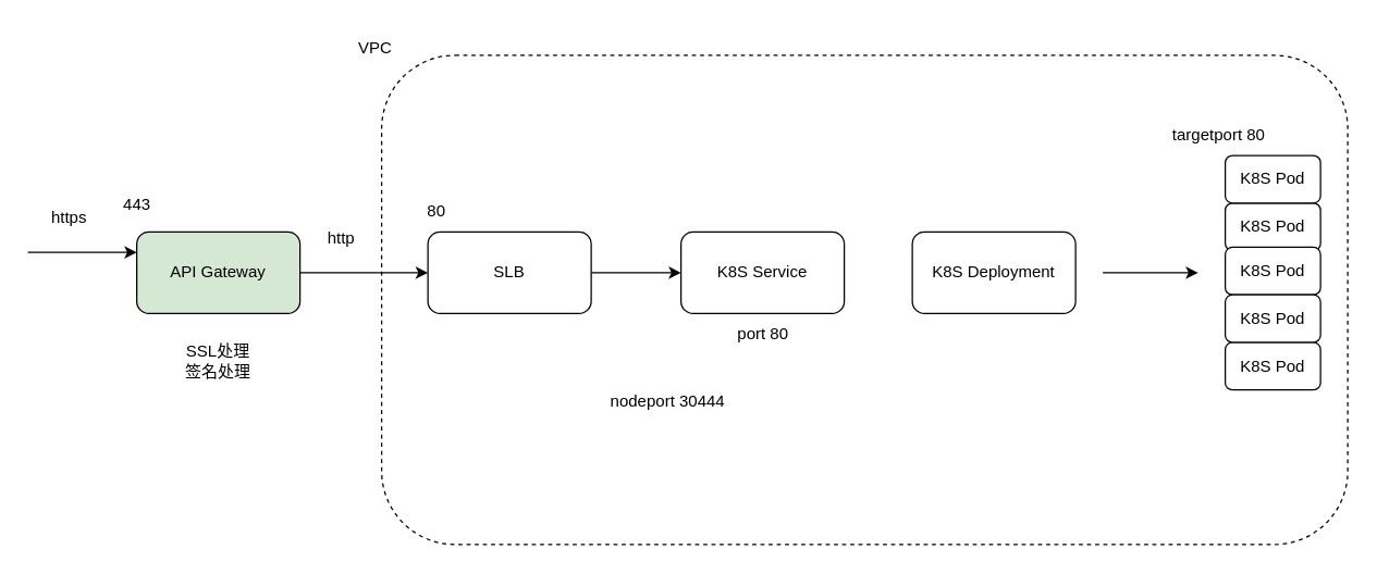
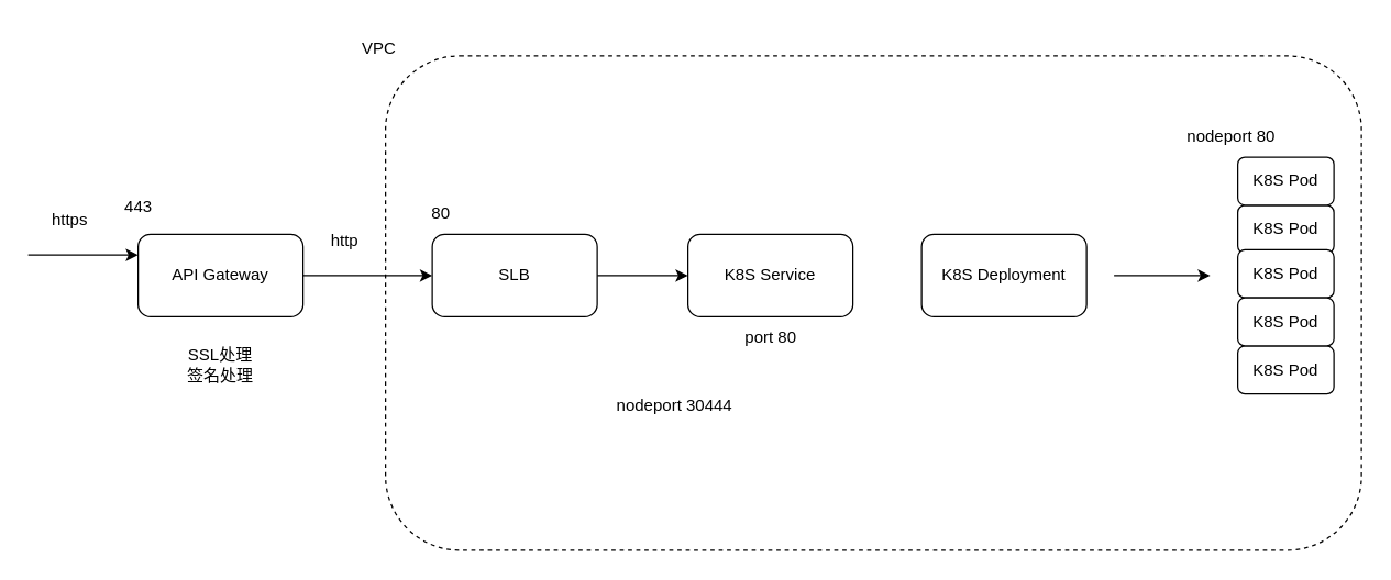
  <mxCell id="0" />
  <mxCell id="1" parent="0" />
  <mxCell id="2" value="" style="rounded=1;whiteSpace=wrap;html=1;fillColor=none;dashed=1;pointerEvents=0;" vertex="1" parent="1"><mxGeometry x="280" y="40" width="710" height="360" as="geometry" /></mxCell>
  <mxCell id="3" value="" style="edgeStyle=orthogonalEdgeStyle;rounded=0;orthogonalLoop=1;jettySize=auto;html=1;" edge="1" parent="1" source="4" target="6"><mxGeometry relative="1" as="geometry" /></mxCell>
- <mxCell id="4" value="API Gateway" style="rounded=1;whiteSpace=wrap;html=1;fillColor=#d5e8d4;" vertex="1" parent="1"><mxGeometry x="100" y="170" width="120" height="60" as="geometry" /></mxCell>
+ <mxCell id="4" value="API Gateway" style="rounded=1;whiteSpace=wrap;html=1;" vertex="1" parent="1"><mxGeometry x="100" y="170" width="120" height="60" as="geometry" /></mxCell>
  <mxCell id="5" value="" style="edgeStyle=orthogonalEdgeStyle;rounded=0;orthogonalLoop=1;jettySize=auto;html=1;" edge="1" parent="1" source="6" target="7"><mxGeometry relative="1" as="geometry" /></mxCell>
  <mxCell id="6" value="SLB" style="rounded=1;whiteSpace=wrap;html=1;" vertex="1" parent="1"><mxGeometry x="314" y="170" width="120" height="60" as="geometry" /></mxCell>
  <mxCell id="7" value="K8S Service" style="rounded=1;whiteSpace=wrap;html=1;" vertex="1" parent="1"><mxGeometry x="500" y="170" width="120" height="60" as="geometry" /></mxCell>
  <mxCell id="8" value="" style="endArrow=classic;html=1;rounded=0;entryX=0;entryY=0.25;entryDx=0;entryDy=0;" edge="1" parent="1" target="4"><mxGeometry width="50" height="50" relative="1" as="geometry"><mxPoint x="20" y="185" as="sourcePoint" /><mxPoint x="70" y="130" as="targetPoint" /></mxGeometry></mxCell>
  <mxCell id="9" value="https" style="text;html=1;align=center;verticalAlign=middle;resizable=0;points=[];autosize=1;strokeColor=none;fillColor=none;" vertex="1" parent="1"><mxGeometry x="25" y="145" width="50" height="30" as="geometry" /></mxCell>
  <mxCell id="10" value="SSL处理&lt;br&gt;签名处理" style="text;html=1;strokeColor=none;fillColor=none;align=center;verticalAlign=middle;whiteSpace=wrap;rounded=0;" vertex="1" parent="1"><mxGeometry x="130" y="250" width="60" height="30" as="geometry" /></mxCell>
  <mxCell id="11" value="http" style="text;html=1;align=center;verticalAlign=middle;resizable=0;points=[];autosize=1;strokeColor=none;fillColor=none;" vertex="1" parent="1"><mxGeometry x="230" y="160" width="40" height="30" as="geometry" /></mxCell>
  <mxCell id="12" value="VPC" style="text;html=1;align=center;verticalAlign=middle;resizable=0;points=[];autosize=1;strokeColor=none;fillColor=none;" vertex="1" parent="1"><mxGeometry x="250" y="20" width="50" height="30" as="geometry" /></mxCell>
  <mxCell id="13" value="K8S Deployment" style="rounded=1;whiteSpace=wrap;html=1;" vertex="1" parent="1"><mxGeometry x="670" y="170" width="120" height="60" as="geometry" /></mxCell>
  <mxCell id="14" value="" style="group" vertex="1" connectable="0" parent="1"><mxGeometry x="900" y="113.75" width="70" height="172.5" as="geometry" /></mxCell>
  <mxCell id="15" value="K8S Pod" style="rounded=1;whiteSpace=wrap;html=1;" vertex="1" parent="14"><mxGeometry y="35" width="70" height="35" as="geometry" /></mxCell>
  <mxCell id="16" value="K8S Pod" style="rounded=1;whiteSpace=wrap;html=1;" vertex="1" parent="14"><mxGeometry width="70" height="35" as="geometry" /></mxCell>
  <mxCell id="17" value="K8S Pod" style="rounded=1;whiteSpace=wrap;html=1;" vertex="1" parent="14"><mxGeometry y="67.5" width="70" height="35" as="geometry" /></mxCell>
  <mxCell id="18" value="K8S Pod" style="rounded=1;whiteSpace=wrap;html=1;" vertex="1" parent="14"><mxGeometry y="137.5" width="70" height="35" as="geometry" /></mxCell>
  <mxCell id="19" value="K8S Pod" style="rounded=1;whiteSpace=wrap;html=1;" vertex="1" parent="14"><mxGeometry y="102.5" width="70" height="35" as="geometry" /></mxCell>
  <mxCell id="20" value="" style="endArrow=classic;html=1;rounded=0;" edge="1" parent="1"><mxGeometry width="50" height="50" relative="1" as="geometry"><mxPoint x="810" y="200" as="sourcePoint" /><mxPoint x="880" y="200" as="targetPoint" /></mxGeometry></mxCell>
  <mxCell id="21" value="80" style="text;html=1;align=center;verticalAlign=middle;resizable=0;points=[];autosize=1;strokeColor=none;fillColor=none;" vertex="1" parent="1"><mxGeometry x="300" y="140" width="40" height="30" as="geometry" /></mxCell>
  <mxCell id="22" value="443" style="text;html=1;align=center;verticalAlign=middle;resizable=0;points=[];autosize=1;strokeColor=none;fillColor=none;" vertex="1" parent="1"><mxGeometry x="80" y="135" width="40" height="30" as="geometry" /></mxCell>
  <mxCell id="23" value="nodeport 30444" style="text;html=1;align=center;verticalAlign=middle;resizable=0;points=[];autosize=1;strokeColor=none;fillColor=none;" vertex="1" parent="1"><mxGeometry x="435" y="280" width="110" height="30" as="geometry" /></mxCell>
- <mxCell id="24" value="targetport 80" style="text;html=1;align=center;verticalAlign=middle;resizable=0;points=[];autosize=1;strokeColor=none;fillColor=none;" vertex="1" parent="1"><mxGeometry x="850" y="83.75" width="90" height="30" as="geometry" /></mxCell>
+ <mxCell id="24" value="nodeport 80" style="text;html=1;align=center;verticalAlign=middle;resizable=0;points=[];autosize=1;strokeColor=none;fillColor=none;" vertex="1" parent="1"><mxGeometry x="850" y="83.75" width="90" height="30" as="geometry" /></mxCell>
  <mxCell id="25" value="port 80" style="text;html=1;align=center;verticalAlign=middle;resizable=0;points=[];autosize=1;strokeColor=none;fillColor=none;" vertex="1" parent="1"><mxGeometry x="530" y="230" width="60" height="30" as="geometry" /></mxCell>
